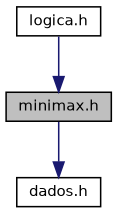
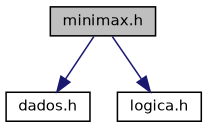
  digraph {
    node [color=black fillcolor=white fontname=Helvetica fontsize=10 shape=record style=filled]
    edge [color=midnightblue fontname=Helvetica fontsize=10 labelfontname=Helvetica labelfontsize=10 style=solid]
    n1 [fillcolor=grey75 fontcolor=black height=0.2 label="minimax.h" width=0.4]
    n2 [height=0.2 label="dados.h" width=0.4]
    n3 [height=0.2 label="logica.h" width=0.4]
    n1 -> n2
-   n3 -> n1
+   n1 -> n3
  }
